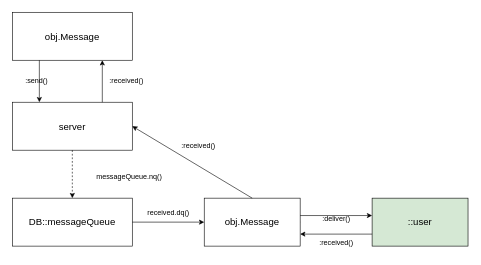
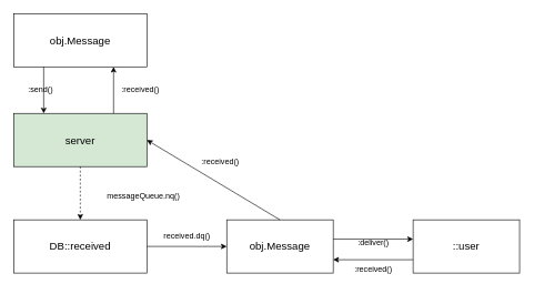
  <mxCell id="0" />
  <mxCell id="1" parent="0" />
- <mxCell id="2" value="&lt;font style=&quot;font-size: 16px;&quot;&gt;DB::messageQueue&lt;/font&gt;" style="rounded=0;whiteSpace=wrap;html=1;" vertex="1" parent="1"><mxGeometry x="20" y="330" width="200" height="80" as="geometry" /></mxCell>
+ <mxCell id="2" value="&lt;font style=&quot;font-size: 16px;&quot;&gt;DB::received&lt;/font&gt;" style="rounded=0;whiteSpace=wrap;html=1;" vertex="1" parent="1"><mxGeometry x="20" y="330" width="200" height="80" as="geometry" /></mxCell>
  <mxCell id="3" value="" style="endArrow=classic;html=1;rounded=0;exitX=1;exitY=0.5;exitDx=0;exitDy=0;" edge="1" parent="1" source="5"><mxGeometry width="50" height="50" relative="1" as="geometry"><mxPoint x="380" y="400" as="sourcePoint" /><mxPoint x="380" y="370" as="targetPoint" /></mxGeometry></mxCell>
  <mxCell id="4" value="" style="endArrow=classic;html=1;rounded=0;exitX=1;exitY=0.5;exitDx=0;exitDy=0;" edge="1" parent="1" source="2" target="5"><mxGeometry width="50" height="50" relative="1" as="geometry"><mxPoint x="220" y="370" as="sourcePoint" /><mxPoint x="380" y="370" as="targetPoint" /></mxGeometry></mxCell>
  <mxCell id="5" value="&lt;font style=&quot;font-size: 16px;&quot;&gt;obj.Message&lt;/font&gt;" style="rounded=0;whiteSpace=wrap;html=1;" vertex="1" parent="1"><mxGeometry x="340" y="330" width="160" height="80" as="geometry" /></mxCell>
  <mxCell id="6" value="" style="endArrow=classic;html=1;rounded=0;exitX=1;exitY=0.5;exitDx=0;exitDy=0;entryX=0;entryY=0.5;entryDx=0;entryDy=0;" edge="1" parent="1"><mxGeometry width="50" height="50" relative="1" as="geometry"><mxPoint x="500" y="359" as="sourcePoint" /><mxPoint x="620" y="359" as="targetPoint" /></mxGeometry></mxCell>
- <mxCell id="7" value="&lt;font style=&quot;font-size: 16px;&quot;&gt;::user&lt;/font&gt;" style="rounded=0;whiteSpace=wrap;html=1;fillColor=#d5e8d4;" vertex="1" parent="1"><mxGeometry x="620" y="330" width="160" height="80" as="geometry" /></mxCell>
+ <mxCell id="7" value="&lt;font style=&quot;font-size: 16px;&quot;&gt;::user&lt;/font&gt;" style="rounded=0;whiteSpace=wrap;html=1;" vertex="1" parent="1"><mxGeometry x="620" y="330" width="160" height="80" as="geometry" /></mxCell>
  <mxCell id="8" value="received.dq()" style="text;html=1;align=center;verticalAlign=middle;resizable=0;points=[];autosize=1;strokeColor=none;fillColor=none;" vertex="1" parent="1"><mxGeometry x="215" y="340" width="130" height="30" as="geometry" /></mxCell>
  <mxCell id="9" value=":deliver()" style="text;html=1;align=center;verticalAlign=middle;resizable=0;points=[];autosize=1;strokeColor=none;fillColor=none;" vertex="1" parent="1"><mxGeometry x="525" y="350" width="70" height="30" as="geometry" /></mxCell>
  <mxCell id="10" value=":received()" style="text;html=1;align=center;verticalAlign=middle;resizable=0;points=[];autosize=1;strokeColor=none;fillColor=none;" vertex="1" parent="1"><mxGeometry x="520" y="390" width="80" height="30" as="geometry" /></mxCell>
  <mxCell id="11" value="" style="endArrow=classic;html=1;rounded=0;exitX=0;exitY=0.75;exitDx=0;exitDy=0;entryX=1;entryY=0.75;entryDx=0;entryDy=0;" edge="1" parent="1" source="7" target="5"><mxGeometry width="50" height="50" relative="1" as="geometry"><mxPoint x="380" y="400" as="sourcePoint" /><mxPoint x="430" y="350" as="targetPoint" /></mxGeometry></mxCell>
- <mxCell id="12" value="&lt;font style=&quot;font-size: 16px;&quot;&gt;server&lt;/font&gt;" style="rounded=0;whiteSpace=wrap;html=1;" vertex="1" parent="1"><mxGeometry x="20" y="170" width="200" height="80" as="geometry" /></mxCell>
+ <mxCell id="12" value="&lt;font style=&quot;font-size: 16px;&quot;&gt;server&lt;/font&gt;" style="rounded=0;whiteSpace=wrap;html=1;fillColor=#d5e8d4;" vertex="1" parent="1"><mxGeometry x="20" y="170" width="200" height="80" as="geometry" /></mxCell>
  <mxCell id="13" value="" style="endArrow=classic;html=1;rounded=0;entryX=1;entryY=0.5;entryDx=0;entryDy=0;exitX=0.5;exitY=0;exitDx=0;exitDy=0;" edge="1" parent="1" source="5" target="12"><mxGeometry width="50" height="50" relative="1" as="geometry"><mxPoint x="380" y="370" as="sourcePoint" /><mxPoint x="430" y="320" as="targetPoint" /></mxGeometry></mxCell>
  <mxCell id="14" value=":received()" style="text;html=1;align=center;verticalAlign=middle;resizable=0;points=[];autosize=1;strokeColor=none;fillColor=none;" vertex="1" parent="1"><mxGeometry x="290" y="228" width="80" height="30" as="geometry" /></mxCell>
  <mxCell id="15" value="" style="endArrow=classic;html=1;rounded=0;exitX=0.5;exitY=1;exitDx=0;exitDy=0;entryX=0.5;entryY=0;entryDx=0;entryDy=0;dashed=1;" edge="1" parent="1" source="12" target="2"><mxGeometry width="50" height="50" relative="1" as="geometry"><mxPoint x="380" y="370" as="sourcePoint" /><mxPoint x="430" y="320" as="targetPoint" /></mxGeometry></mxCell>
  <mxCell id="16" value="&lt;font style=&quot;font-size: 16px;&quot;&gt;obj.Message&lt;/font&gt;" style="rounded=0;whiteSpace=wrap;html=1;" vertex="1" parent="1"><mxGeometry x="20" y="20" width="200" height="80" as="geometry" /></mxCell>
  <mxCell id="17" value="" style="endArrow=classic;html=1;rounded=0;exitX=0.5;exitY=1;exitDx=0;exitDy=0;entryX=0.5;entryY=0;entryDx=0;entryDy=0;" edge="1" parent="1"><mxGeometry width="50" height="50" relative="1" as="geometry"><mxPoint x="65" y="100" as="sourcePoint" /><mxPoint x="65" y="170" as="targetPoint" /></mxGeometry></mxCell>
  <mxCell id="18" value="" style="endArrow=classic;html=1;rounded=0;exitX=0.75;exitY=0;exitDx=0;exitDy=0;entryX=0.75;entryY=1;entryDx=0;entryDy=0;" edge="1" parent="1" source="12" target="16"><mxGeometry width="50" height="50" relative="1" as="geometry"><mxPoint x="380" y="280" as="sourcePoint" /><mxPoint x="430" y="230" as="targetPoint" /></mxGeometry></mxCell>
  <mxCell id="19" value=":send()" style="text;html=1;align=center;verticalAlign=middle;resizable=0;points=[];autosize=1;strokeColor=none;fillColor=none;" vertex="1" parent="1"><mxGeometry x="30" y="120" width="60" height="30" as="geometry" /></mxCell>
  <mxCell id="20" value=":received()" style="text;html=1;align=center;verticalAlign=middle;resizable=0;points=[];autosize=1;strokeColor=none;fillColor=none;" vertex="1" parent="1"><mxGeometry x="170" y="120" width="80" height="30" as="geometry" /></mxCell>
  <mxCell id="21" value="messageQueue.nq()" style="text;html=1;align=center;verticalAlign=middle;whiteSpace=wrap;rounded=0;" vertex="1" parent="1"><mxGeometry x="185" y="280" width="60" height="30" as="geometry" /></mxCell>
